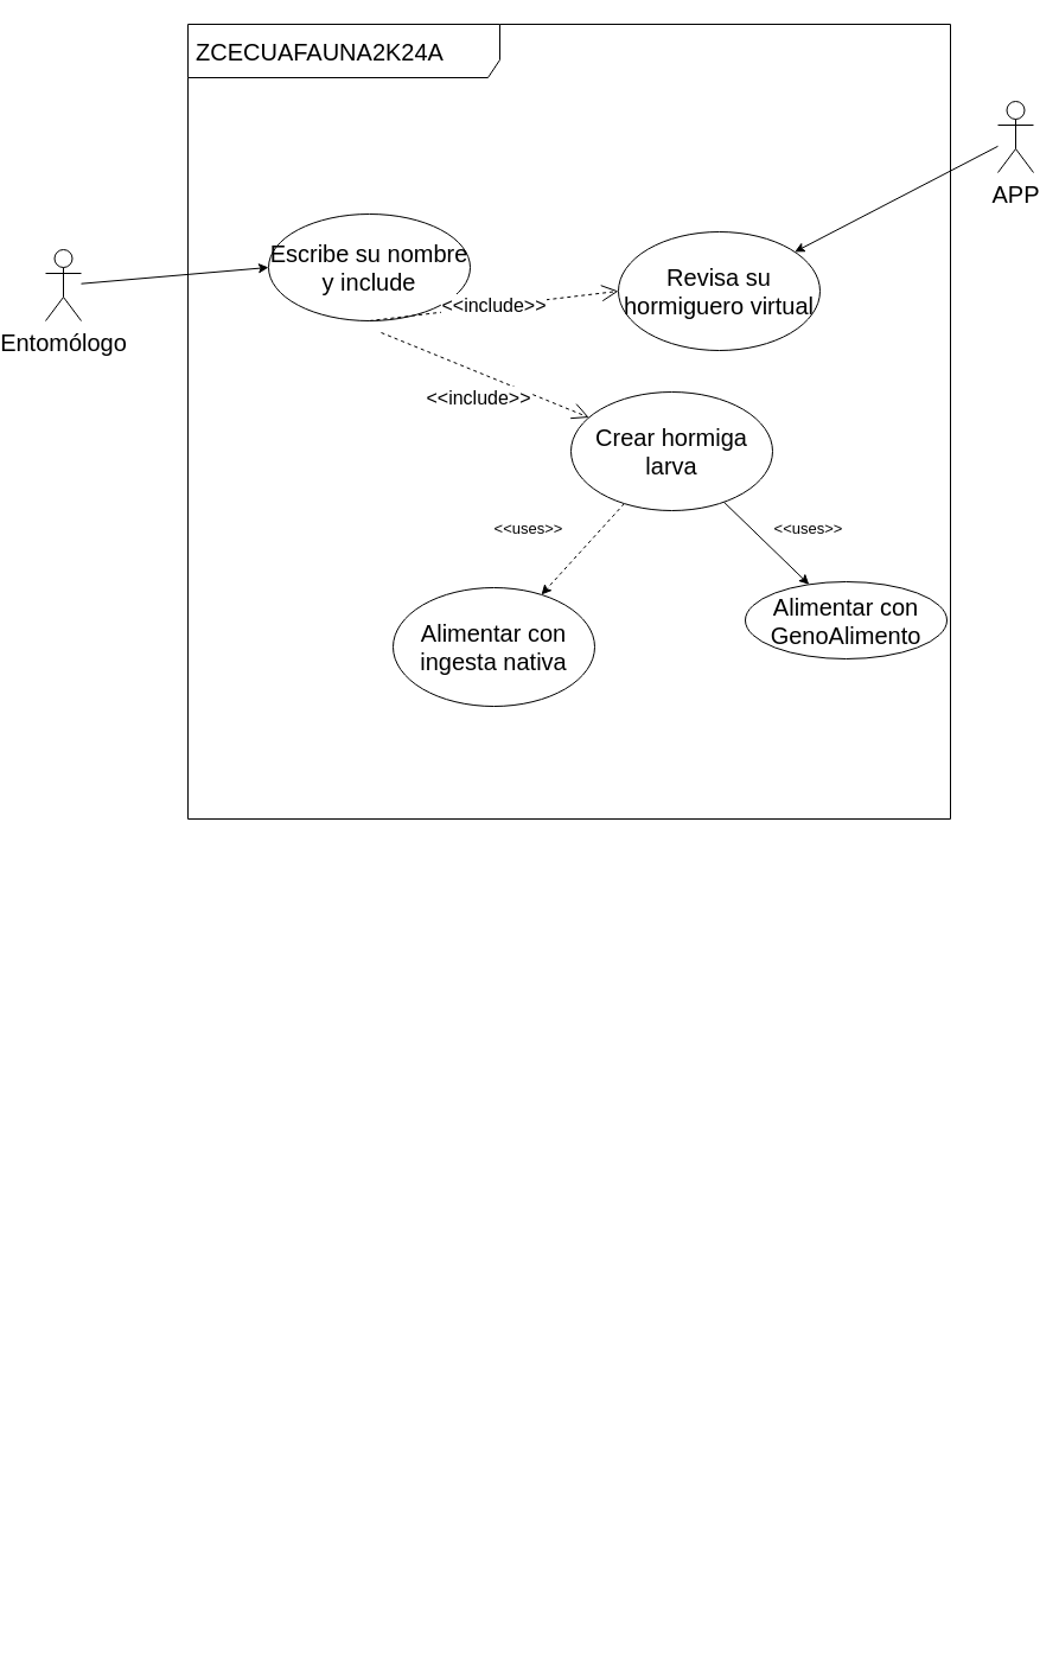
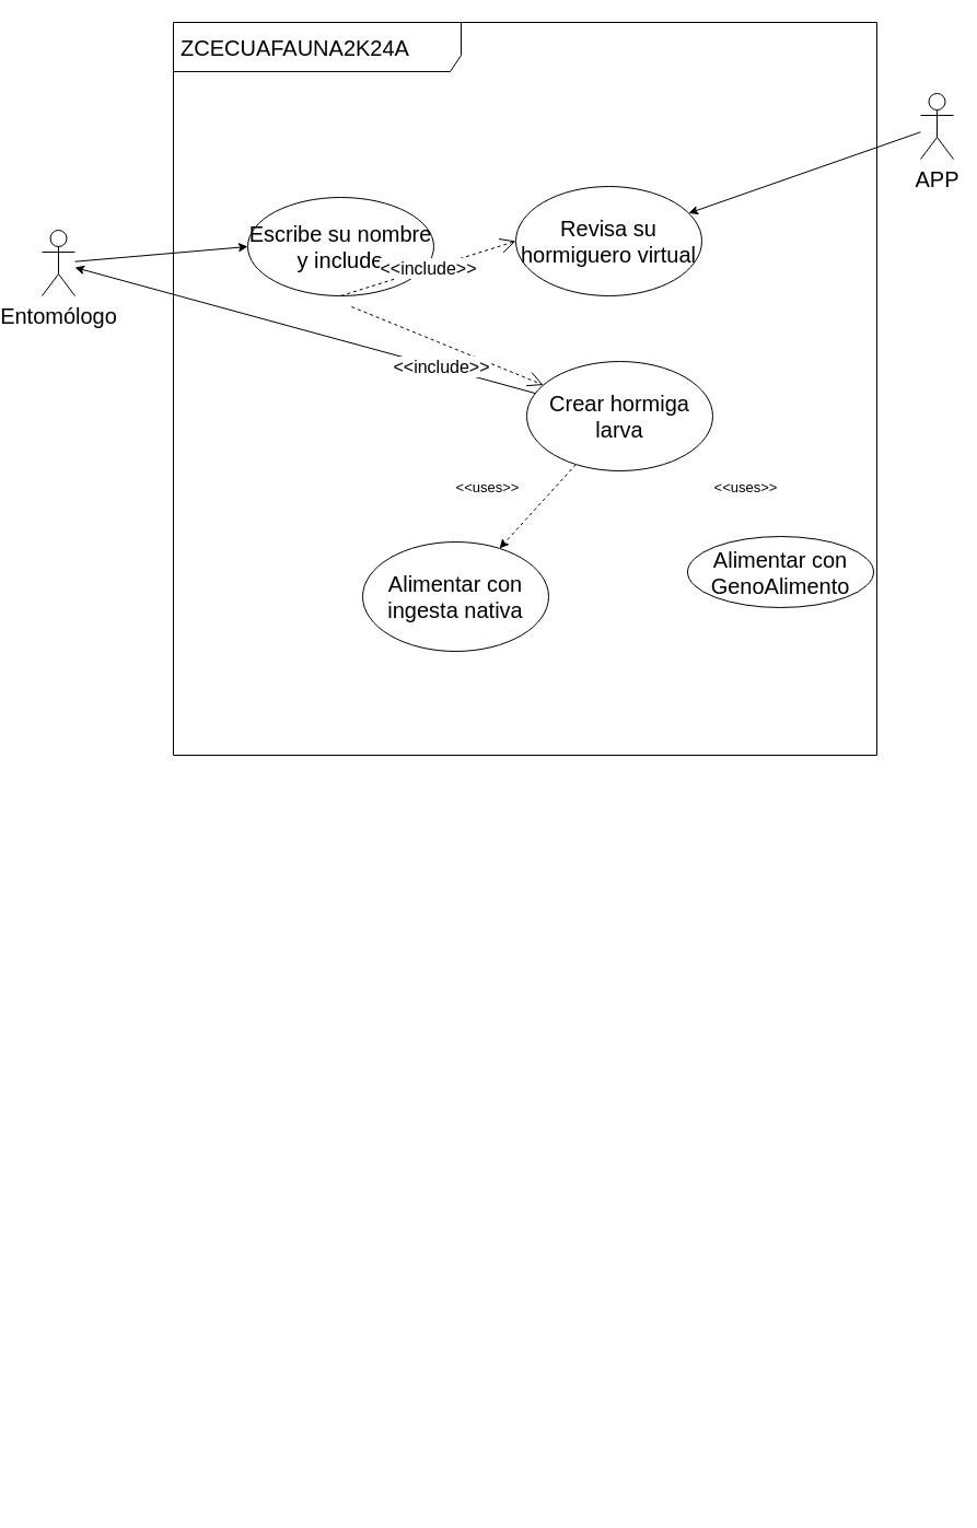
  <mxCell id="0" />
  <mxCell id="1" parent="0" />
  <mxCell id="2" value="ZCECUAFAUNA2K24A" style="shape=umlFrame;whiteSpace=wrap;html=1;width=263;height=45;boundedLbl=1;verticalAlign=middle;align=left;spacingLeft=5;hachureGap=4;fontFamily=Helvetica;fontSize=20;fontStyle=0" parent="1" vertex="1"><mxGeometry x="140" y="20" width="643" height="670" as="geometry" /></mxCell>
  <mxCell id="3" style="edgeStyle=none;hachureGap=4;html=1;fontFamily=Helvetica;fontSize=16;" parent="1" source="4" target="8" edge="1"><mxGeometry relative="1" as="geometry"><Array as="points" /></mxGeometry></mxCell>
  <mxCell id="4" value="APP" style="shape=umlActor;verticalLabelPosition=bottom;verticalAlign=top;html=1;hachureGap=4;fontFamily=Helvetica;fontSize=20;" parent="1" vertex="1"><mxGeometry x="823" y="85" width="30" height="60" as="geometry" /></mxCell>
  <mxCell id="5" style="edgeStyle=none;hachureGap=4;html=1;entryX=0;entryY=0.5;entryDx=0;entryDy=0;fontFamily=Helvetica;fontSize=16;" parent="1" source="6" target="7" edge="1"><mxGeometry relative="1" as="geometry" /></mxCell>
  <mxCell id="6" value="Entomólogo" style="shape=umlActor;verticalLabelPosition=bottom;verticalAlign=top;html=1;hachureGap=4;fontFamily=Helvetica;fontSize=20;" parent="1" vertex="1"><mxGeometry x="20" y="210" width="30" height="60" as="geometry" /></mxCell>
  <mxCell id="7" value="Escribe su nombre y include" style="ellipse;whiteSpace=wrap;html=1;hachureGap=4;fontFamily=Helvetica;fontSize=20;" parent="1" vertex="1"><mxGeometry x="208" y="180" width="170" height="90" as="geometry" /></mxCell>
- <mxCell id="8" value="Revisa su hormiguero virtual" style="ellipse;whiteSpace=wrap;html=1;hachureGap=4;fontFamily=Helvetica;fontSize=20;" parent="1" vertex="1"><mxGeometry x="503" y="195" width="170" height="100" as="geometry" /></mxCell>
+ <mxCell id="8" value="Revisa su hormiguero virtual" style="ellipse;whiteSpace=wrap;html=1;hachureGap=4;fontFamily=Helvetica;fontSize=20;" parent="1" vertex="1"><mxGeometry x="453" y="170" width="170" height="100" as="geometry" /></mxCell>
  <mxCell id="9" value="&amp;lt;&amp;lt;include&amp;gt;&amp;gt;" style="endArrow=open;endSize=12;dashed=1;html=1;hachureGap=4;fontFamily=Helvetica;fontSize=16;entryX=0;entryY=0.5;entryDx=0;entryDy=0;exitX=0.5;exitY=1;exitDx=0;exitDy=0;" parent="1" source="7" target="8" edge="1"><mxGeometry x="0.001" width="160" relative="1" as="geometry"><mxPoint x="460" y="375" as="sourcePoint" /><mxPoint x="620" y="375" as="targetPoint" /><mxPoint as="offset" /></mxGeometry></mxCell>
  <mxCell id="10" value="" style="edgeStyle=none;hachureGap=4;html=1;fontFamily=Architects Daughter;fontSource=https%3A%2F%2Ffonts.googleapis.com%2Fcss%3Ffamily%3DArchitects%2BDaughter;fontSize=16;" parent="1" edge="1"><mxGeometry relative="1" as="geometry"><mxPoint x="453" y="1375" as="sourcePoint" /></mxGeometry></mxCell>
  <mxCell id="11" style="edgeStyle=none;html=1;dashed=1;" parent="1" source="13" target="15" edge="1"><mxGeometry relative="1" as="geometry" /></mxCell>
- <mxCell id="12" style="edgeStyle=none;html=1;" parent="1" source="13" target="16" edge="1"><mxGeometry relative="1" as="geometry" /></mxCell>
+ <mxCell id="12" style="edgeStyle=none;html=1;" parent="1" source="13" target="6" edge="1"><mxGeometry relative="1" as="geometry" /></mxCell>
  <mxCell id="13" value="Crear hormiga larva" style="ellipse;whiteSpace=wrap;html=1;hachureGap=4;fontFamily=Helvetica;fontSize=20;" parent="1" vertex="1"><mxGeometry x="463" y="330" width="170" height="100" as="geometry" /></mxCell>
  <mxCell id="14" value="&amp;lt;&amp;lt;include&amp;gt;&amp;gt;" style="endArrow=open;endSize=12;dashed=1;html=1;hachureGap=4;fontFamily=Helvetica;fontSize=16;exitX=0.5;exitY=1;exitDx=0;exitDy=0;" parent="1" target="13" edge="1"><mxGeometry x="0.027" y="-21" width="160" relative="1" as="geometry"><mxPoint x="303" y="280" as="sourcePoint" /><mxPoint x="473" y="260" as="targetPoint" /><mxPoint y="-1" as="offset" /></mxGeometry></mxCell>
  <mxCell id="15" value="Alimentar con ingesta nativa" style="ellipse;whiteSpace=wrap;html=1;hachureGap=4;fontFamily=Helvetica;fontSize=20;" parent="1" vertex="1"><mxGeometry x="313" y="495" width="170" height="100" as="geometry" /></mxCell>
  <mxCell id="16" value="Alimentar con GenoAlimento" style="ellipse;whiteSpace=wrap;html=1;hachureGap=4;fontFamily=Helvetica;fontSize=20;" parent="1" vertex="1"><mxGeometry x="610" y="490" width="170" height="65" as="geometry" /></mxCell>
  <mxCell id="17" value="&lt;span style=&quot;font-size: 13px;&quot;&gt;&amp;lt;&amp;lt;uses&amp;gt;&amp;gt;&lt;/span&gt;" style="text;html=1;align=center;verticalAlign=middle;resizable=0;points=[];autosize=1;strokeColor=none;fillColor=none;" parent="1" vertex="1"><mxGeometry x="387" y="430" width="80" height="30" as="geometry" /></mxCell>
  <mxCell id="18" value="&lt;span style=&quot;font-size: 13px;&quot;&gt;&amp;lt;&amp;lt;uses&amp;gt;&amp;gt;&lt;/span&gt;" style="text;html=1;align=center;verticalAlign=middle;resizable=0;points=[];autosize=1;strokeColor=none;fillColor=none;" parent="1" vertex="1"><mxGeometry x="623" y="430" width="80" height="30" as="geometry" /></mxCell>
